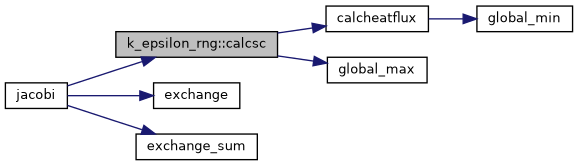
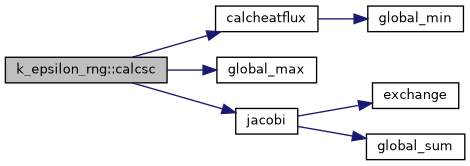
  digraph {
    rankdir=LR
    node [color=black fillcolor=white fontname=Helvetica fontsize=10 shape=record style=filled]
    edge [color=midnightblue fontname=Helvetica fontsize=10 labelfontname=Helvetica labelfontsize=10 style=solid]
    n1 [fillcolor=grey75 fontcolor=black height=0.2 label="k_epsilon_rng::calcsc" width=0.4]
    n2 [height=0.2 label=calcheatflux width=0.4]
    n3 [height=0.2 label=global_max width=0.4]
    n4 [height=0.2 label=jacobi width=0.4]
    n5 [height=0.2 label=global_min width=0.4]
    n6 [height=0.2 label=exchange width=0.4]
-   n7 [height=0.2 label=exchange_sum width=0.4]
+   n7 [height=0.2 label=global_sum width=0.4]
    n1 -> n2
    n1 -> n3
-   n4 -> n1
+   n1 -> n4
    n2 -> n5
    n4 -> n6
    n4 -> n7
  }
